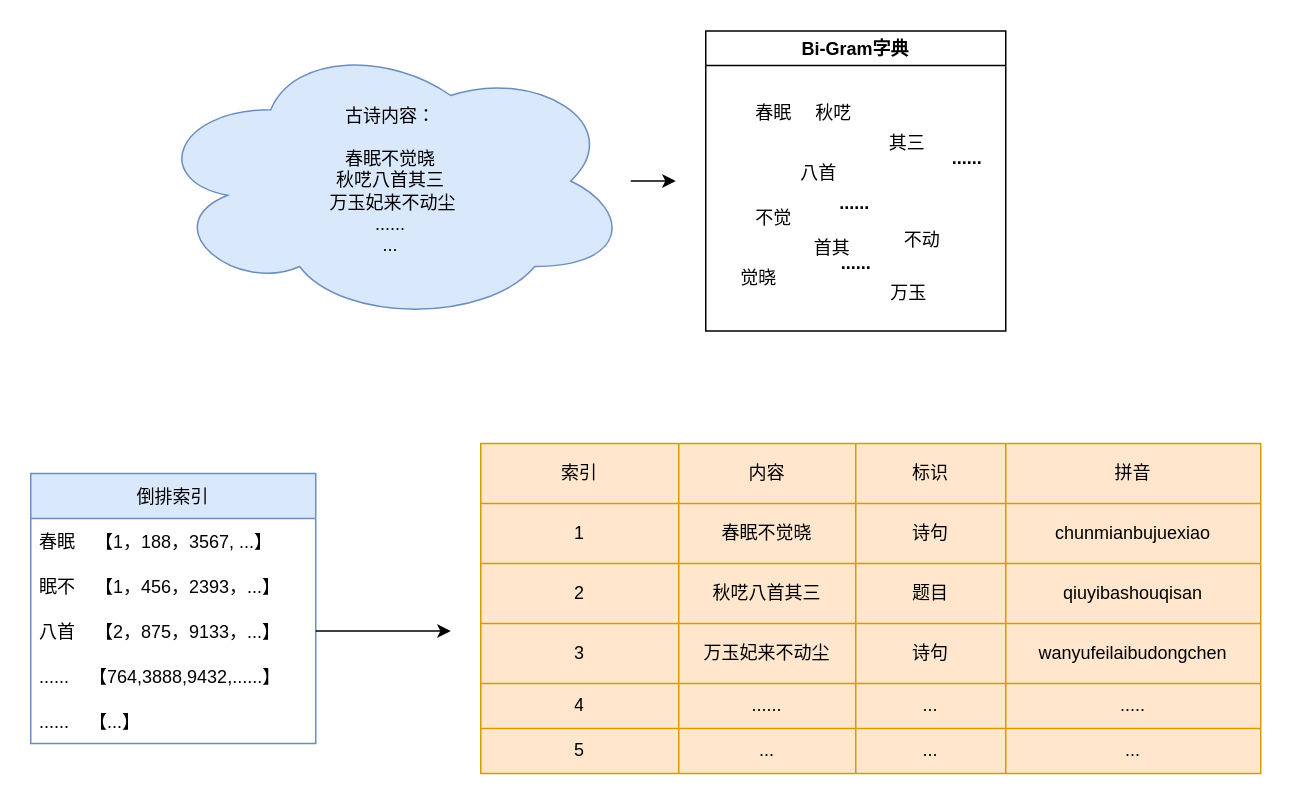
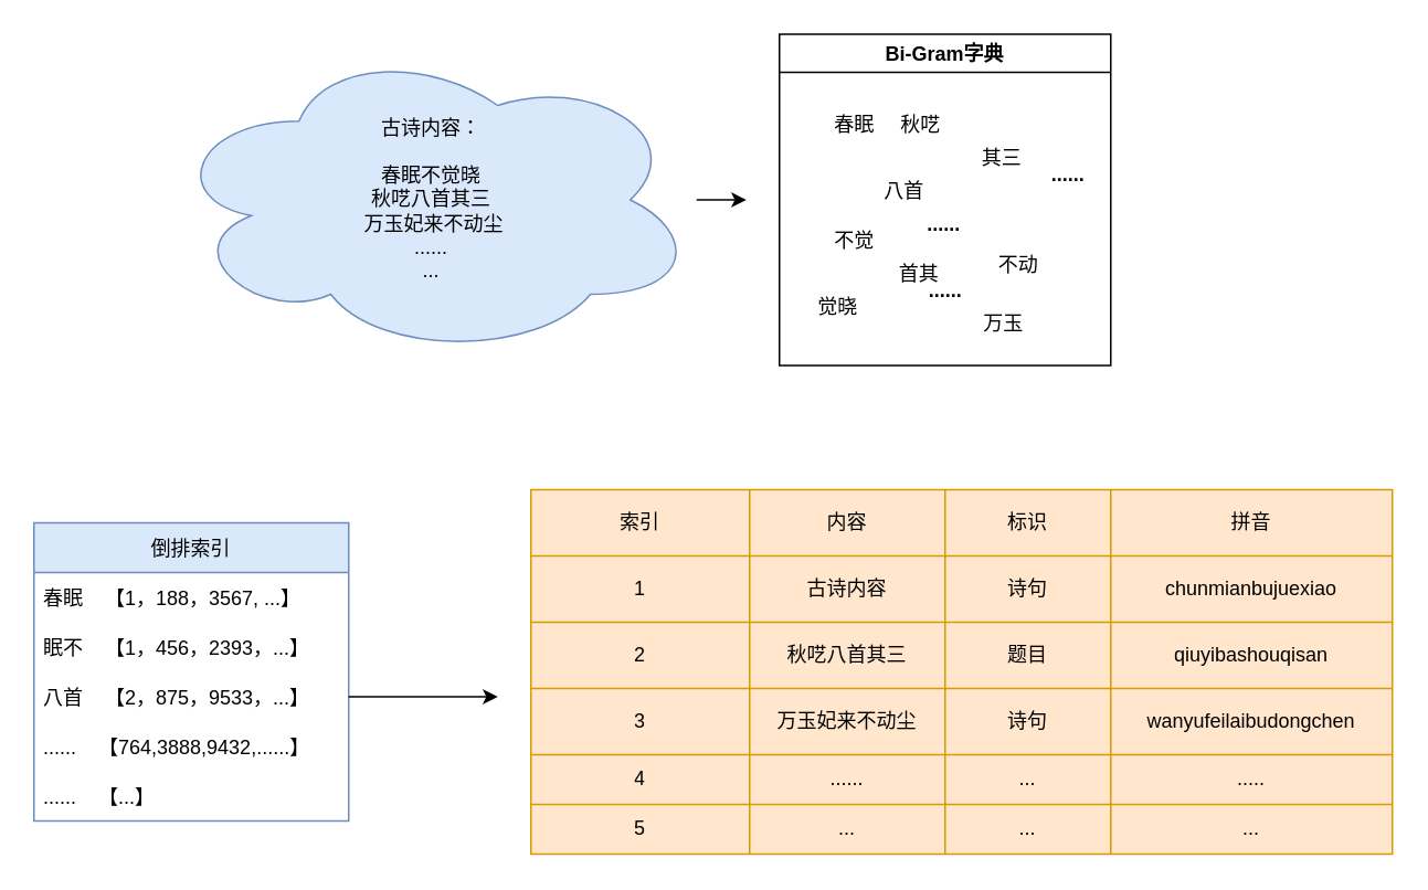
  <mxCell id="0" />
  <mxCell id="1" parent="0" />
  <mxCell id="2" style="edgeStyle=orthogonalEdgeStyle;rounded=0;orthogonalLoop=1;jettySize=auto;html=1;" edge="1" parent="1" source="3"><mxGeometry relative="1" as="geometry"><mxPoint x="450" y="120" as="targetPoint" /></mxGeometry></mxCell>
  <mxCell id="3" value="古诗内容：&lt;br&gt;&lt;br&gt;春眠不觉晓&lt;br&gt;秋呓八首其三&lt;br&gt;&amp;nbsp;万玉妃来不动尘&lt;br&gt;......&lt;br&gt;..." style="ellipse;shape=cloud;whiteSpace=wrap;html=1;fillColor=#dae8fc;strokeColor=#6c8ebf;" vertex="1" parent="1"><mxGeometry x="100" y="25" width="320" height="190" as="geometry" /></mxCell>
  <mxCell id="4" value="" style="shape=table;startSize=0;container=1;collapsible=0;childLayout=tableLayout;fillColor=#ffe6cc;strokeColor=#d79b00;" vertex="1" parent="1"><mxGeometry x="320" y="295" width="520" height="220" as="geometry" /></mxCell>
  <mxCell id="5" value="" style="shape=tableRow;horizontal=0;startSize=0;swimlaneHead=0;swimlaneBody=0;top=0;left=0;bottom=0;right=0;collapsible=0;dropTarget=0;fillColor=none;points=[[0,0.5],[1,0.5]];portConstraint=eastwest;" vertex="1" parent="4"><mxGeometry width="520" height="40" as="geometry" /></mxCell>
  <mxCell id="6" value="索引" style="shape=partialRectangle;html=1;whiteSpace=wrap;connectable=0;overflow=hidden;fillColor=none;top=0;left=0;bottom=0;right=0;pointerEvents=1;" vertex="1" parent="5"><mxGeometry width="132" height="40" as="geometry"><mxRectangle width="132" height="40" as="alternateBounds" /></mxGeometry></mxCell>
  <mxCell id="7" value="内容" style="shape=partialRectangle;html=1;whiteSpace=wrap;connectable=0;overflow=hidden;fillColor=none;top=0;left=0;bottom=0;right=0;pointerEvents=1;" vertex="1" parent="5"><mxGeometry x="132" width="118" height="40" as="geometry"><mxRectangle width="118" height="40" as="alternateBounds" /></mxGeometry></mxCell>
  <mxCell id="8" value="标识" style="shape=partialRectangle;html=1;whiteSpace=wrap;connectable=0;overflow=hidden;fillColor=none;top=0;left=0;bottom=0;right=0;pointerEvents=1;" vertex="1" parent="5"><mxGeometry x="250" width="100" height="40" as="geometry"><mxRectangle width="100" height="40" as="alternateBounds" /></mxGeometry></mxCell>
  <mxCell id="9" value="拼音" style="shape=partialRectangle;html=1;whiteSpace=wrap;connectable=0;overflow=hidden;fillColor=none;top=0;left=0;bottom=0;right=0;pointerEvents=1;" vertex="1" parent="5"><mxGeometry x="350" width="170" height="40" as="geometry"><mxRectangle width="170" height="40" as="alternateBounds" /></mxGeometry></mxCell>
  <mxCell id="10" value="" style="shape=tableRow;horizontal=0;startSize=0;swimlaneHead=0;swimlaneBody=0;top=0;left=0;bottom=0;right=0;collapsible=0;dropTarget=0;fillColor=none;points=[[0,0.5],[1,0.5]];portConstraint=eastwest;" vertex="1" parent="4"><mxGeometry y="40" width="520" height="40" as="geometry" /></mxCell>
  <mxCell id="11" value="1" style="shape=partialRectangle;html=1;whiteSpace=wrap;connectable=0;overflow=hidden;fillColor=none;top=0;left=0;bottom=0;right=0;pointerEvents=1;" vertex="1" parent="10"><mxGeometry width="132" height="40" as="geometry"><mxRectangle width="132" height="40" as="alternateBounds" /></mxGeometry></mxCell>
- <mxCell id="12" value="&lt;span style=&quot;text-align: left;&quot;&gt;春眠不觉晓&lt;/span&gt;" style="shape=partialRectangle;html=1;whiteSpace=wrap;connectable=0;overflow=hidden;fillColor=none;top=0;left=0;bottom=0;right=0;pointerEvents=1;" vertex="1" parent="10"><mxGeometry x="132" width="118" height="40" as="geometry"><mxRectangle width="118" height="40" as="alternateBounds" /></mxGeometry></mxCell>
+ <mxCell id="12" value="&lt;span style=&quot;text-align: left;&quot;&gt;古诗内容&lt;/span&gt;" style="shape=partialRectangle;html=1;whiteSpace=wrap;connectable=0;overflow=hidden;fillColor=none;top=0;left=0;bottom=0;right=0;pointerEvents=1;" vertex="1" parent="10"><mxGeometry x="132" width="118" height="40" as="geometry"><mxRectangle width="118" height="40" as="alternateBounds" /></mxGeometry></mxCell>
  <mxCell id="13" value="诗句" style="shape=partialRectangle;html=1;whiteSpace=wrap;connectable=0;overflow=hidden;fillColor=none;top=0;left=0;bottom=0;right=0;pointerEvents=1;" vertex="1" parent="10"><mxGeometry x="250" width="100" height="40" as="geometry"><mxRectangle width="100" height="40" as="alternateBounds" /></mxGeometry></mxCell>
  <mxCell id="14" value="chunmianbujuexiao" style="shape=partialRectangle;html=1;whiteSpace=wrap;connectable=0;overflow=hidden;fillColor=none;top=0;left=0;bottom=0;right=0;pointerEvents=1;" vertex="1" parent="10"><mxGeometry x="350" width="170" height="40" as="geometry"><mxRectangle width="170" height="40" as="alternateBounds" /></mxGeometry></mxCell>
  <mxCell id="15" value="" style="shape=tableRow;horizontal=0;startSize=0;swimlaneHead=0;swimlaneBody=0;top=0;left=0;bottom=0;right=0;collapsible=0;dropTarget=0;fillColor=none;points=[[0,0.5],[1,0.5]];portConstraint=eastwest;" vertex="1" parent="4"><mxGeometry y="80" width="520" height="40" as="geometry" /></mxCell>
  <mxCell id="16" value="2" style="shape=partialRectangle;html=1;whiteSpace=wrap;connectable=0;overflow=hidden;fillColor=none;top=0;left=0;bottom=0;right=0;pointerEvents=1;" vertex="1" parent="15"><mxGeometry width="132" height="40" as="geometry"><mxRectangle width="132" height="40" as="alternateBounds" /></mxGeometry></mxCell>
  <mxCell id="17" value="&lt;span style=&quot;text-align: left;&quot;&gt;秋呓八首其三&lt;/span&gt;" style="shape=partialRectangle;html=1;whiteSpace=wrap;connectable=0;overflow=hidden;fillColor=none;top=0;left=0;bottom=0;right=0;pointerEvents=1;" vertex="1" parent="15"><mxGeometry x="132" width="118" height="40" as="geometry"><mxRectangle width="118" height="40" as="alternateBounds" /></mxGeometry></mxCell>
  <mxCell id="18" value="题目" style="shape=partialRectangle;html=1;whiteSpace=wrap;connectable=0;overflow=hidden;fillColor=none;top=0;left=0;bottom=0;right=0;pointerEvents=1;" vertex="1" parent="15"><mxGeometry x="250" width="100" height="40" as="geometry"><mxRectangle width="100" height="40" as="alternateBounds" /></mxGeometry></mxCell>
  <mxCell id="19" value="qiuyibashouqisan" style="shape=partialRectangle;html=1;whiteSpace=wrap;connectable=0;overflow=hidden;fillColor=none;top=0;left=0;bottom=0;right=0;pointerEvents=1;" vertex="1" parent="15"><mxGeometry x="350" width="170" height="40" as="geometry"><mxRectangle width="170" height="40" as="alternateBounds" /></mxGeometry></mxCell>
  <mxCell id="20" value="" style="shape=tableRow;horizontal=0;startSize=0;swimlaneHead=0;swimlaneBody=0;top=0;left=0;bottom=0;right=0;collapsible=0;dropTarget=0;fillColor=none;points=[[0,0.5],[1,0.5]];portConstraint=eastwest;" vertex="1" parent="4"><mxGeometry y="120" width="520" height="40" as="geometry" /></mxCell>
  <mxCell id="21" value="3" style="shape=partialRectangle;html=1;whiteSpace=wrap;connectable=0;overflow=hidden;fillColor=none;top=0;left=0;bottom=0;right=0;pointerEvents=1;" vertex="1" parent="20"><mxGeometry width="132" height="40" as="geometry"><mxRectangle width="132" height="40" as="alternateBounds" /></mxGeometry></mxCell>
  <mxCell id="22" value="&lt;span style=&quot;text-align: left;&quot;&gt;万玉妃来不动尘&lt;/span&gt;" style="shape=partialRectangle;html=1;whiteSpace=wrap;connectable=0;overflow=hidden;fillColor=none;top=0;left=0;bottom=0;right=0;pointerEvents=1;" vertex="1" parent="20"><mxGeometry x="132" width="118" height="40" as="geometry"><mxRectangle width="118" height="40" as="alternateBounds" /></mxGeometry></mxCell>
  <mxCell id="23" value="诗句" style="shape=partialRectangle;html=1;whiteSpace=wrap;connectable=0;overflow=hidden;fillColor=none;top=0;left=0;bottom=0;right=0;pointerEvents=1;" vertex="1" parent="20"><mxGeometry x="250" width="100" height="40" as="geometry"><mxRectangle width="100" height="40" as="alternateBounds" /></mxGeometry></mxCell>
  <mxCell id="24" value="wanyufeilaibudongchen" style="shape=partialRectangle;html=1;whiteSpace=wrap;connectable=0;overflow=hidden;fillColor=none;top=0;left=0;bottom=0;right=0;pointerEvents=1;" vertex="1" parent="20"><mxGeometry x="350" width="170" height="40" as="geometry"><mxRectangle width="170" height="40" as="alternateBounds" /></mxGeometry></mxCell>
  <mxCell id="25" value="" style="shape=tableRow;horizontal=0;startSize=0;swimlaneHead=0;swimlaneBody=0;top=0;left=0;bottom=0;right=0;collapsible=0;dropTarget=0;fillColor=none;points=[[0,0.5],[1,0.5]];portConstraint=eastwest;" vertex="1" parent="4"><mxGeometry y="160" width="520" height="30" as="geometry" /></mxCell>
  <mxCell id="26" value="4" style="shape=partialRectangle;html=1;whiteSpace=wrap;connectable=0;overflow=hidden;fillColor=none;top=0;left=0;bottom=0;right=0;pointerEvents=1;" vertex="1" parent="25"><mxGeometry width="132" height="30" as="geometry"><mxRectangle width="132" height="30" as="alternateBounds" /></mxGeometry></mxCell>
  <mxCell id="27" value="......" style="shape=partialRectangle;html=1;whiteSpace=wrap;connectable=0;overflow=hidden;fillColor=none;top=0;left=0;bottom=0;right=0;pointerEvents=1;" vertex="1" parent="25"><mxGeometry x="132" width="118" height="30" as="geometry"><mxRectangle width="118" height="30" as="alternateBounds" /></mxGeometry></mxCell>
  <mxCell id="28" value="..." style="shape=partialRectangle;html=1;whiteSpace=wrap;connectable=0;overflow=hidden;fillColor=none;top=0;left=0;bottom=0;right=0;pointerEvents=1;" vertex="1" parent="25"><mxGeometry x="250" width="100" height="30" as="geometry"><mxRectangle width="100" height="30" as="alternateBounds" /></mxGeometry></mxCell>
  <mxCell id="29" value="....." style="shape=partialRectangle;html=1;whiteSpace=wrap;connectable=0;overflow=hidden;fillColor=none;top=0;left=0;bottom=0;right=0;pointerEvents=1;" vertex="1" parent="25"><mxGeometry x="350" width="170" height="30" as="geometry"><mxRectangle width="170" height="30" as="alternateBounds" /></mxGeometry></mxCell>
  <mxCell id="30" style="shape=tableRow;horizontal=0;startSize=0;swimlaneHead=0;swimlaneBody=0;top=0;left=0;bottom=0;right=0;collapsible=0;dropTarget=0;fillColor=none;points=[[0,0.5],[1,0.5]];portConstraint=eastwest;" vertex="1" parent="4"><mxGeometry y="190" width="520" height="30" as="geometry" /></mxCell>
  <mxCell id="31" value="5" style="shape=partialRectangle;html=1;whiteSpace=wrap;connectable=0;overflow=hidden;fillColor=none;top=0;left=0;bottom=0;right=0;pointerEvents=1;" vertex="1" parent="30"><mxGeometry width="132" height="30" as="geometry"><mxRectangle width="132" height="30" as="alternateBounds" /></mxGeometry></mxCell>
  <mxCell id="32" value="..." style="shape=partialRectangle;html=1;whiteSpace=wrap;connectable=0;overflow=hidden;fillColor=none;top=0;left=0;bottom=0;right=0;pointerEvents=1;" vertex="1" parent="30"><mxGeometry x="132" width="118" height="30" as="geometry"><mxRectangle width="118" height="30" as="alternateBounds" /></mxGeometry></mxCell>
  <mxCell id="33" value="..." style="shape=partialRectangle;html=1;whiteSpace=wrap;connectable=0;overflow=hidden;fillColor=none;top=0;left=0;bottom=0;right=0;pointerEvents=1;" vertex="1" parent="30"><mxGeometry x="250" width="100" height="30" as="geometry"><mxRectangle width="100" height="30" as="alternateBounds" /></mxGeometry></mxCell>
  <mxCell id="34" value="..." style="shape=partialRectangle;html=1;whiteSpace=wrap;connectable=0;overflow=hidden;fillColor=none;top=0;left=0;bottom=0;right=0;pointerEvents=1;" vertex="1" parent="30"><mxGeometry x="350" width="170" height="30" as="geometry"><mxRectangle width="170" height="30" as="alternateBounds" /></mxGeometry></mxCell>
  <mxCell id="35" value="Bi-Gram字典" style="swimlane;" vertex="1" parent="1"><mxGeometry x="470" y="20" width="200" height="200" as="geometry" /></mxCell>
  <mxCell id="36" value="春眠" style="text;html=1;align=center;verticalAlign=middle;resizable=0;points=[];autosize=1;strokeColor=none;fillColor=none;" vertex="1" parent="35"><mxGeometry x="20" y="40" width="50" height="30" as="geometry" /></mxCell>
  <mxCell id="37" value="不觉" style="text;html=1;align=center;verticalAlign=middle;resizable=0;points=[];autosize=1;strokeColor=none;fillColor=none;" vertex="1" parent="35"><mxGeometry x="20" y="110" width="50" height="30" as="geometry" /></mxCell>
  <mxCell id="38" value="觉晓" style="text;html=1;align=center;verticalAlign=middle;resizable=0;points=[];autosize=1;strokeColor=none;fillColor=none;" vertex="1" parent="35"><mxGeometry x="10" y="150" width="50" height="30" as="geometry" /></mxCell>
  <mxCell id="39" value="&lt;span style=&quot;&quot;&gt;秋呓&lt;/span&gt;" style="text;html=1;align=center;verticalAlign=middle;resizable=0;points=[];autosize=1;strokeColor=none;fillColor=none;" vertex="1" parent="35"><mxGeometry x="60" y="40" width="50" height="30" as="geometry" /></mxCell>
  <mxCell id="40" value="八首" style="text;html=1;align=center;verticalAlign=middle;resizable=0;points=[];autosize=1;strokeColor=none;fillColor=none;" vertex="1" parent="35"><mxGeometry x="50" y="80" width="50" height="30" as="geometry" /></mxCell>
  <mxCell id="41" value="首其" style="text;html=1;align=center;verticalAlign=middle;resizable=0;points=[];autosize=1;strokeColor=none;fillColor=none;" vertex="1" parent="35"><mxGeometry x="59" y="130" width="50" height="30" as="geometry" /></mxCell>
  <mxCell id="42" value="其三" style="text;html=1;align=center;verticalAlign=middle;resizable=0;points=[];autosize=1;strokeColor=none;fillColor=none;" vertex="1" parent="35"><mxGeometry x="109" y="60" width="50" height="30" as="geometry" /></mxCell>
  <mxCell id="43" value="万玉" style="text;html=1;align=center;verticalAlign=middle;resizable=0;points=[];autosize=1;strokeColor=none;fillColor=none;" vertex="1" parent="35"><mxGeometry x="110" y="160" width="50" height="30" as="geometry" /></mxCell>
  <mxCell id="44" value="&lt;b&gt;......&lt;/b&gt;" style="text;html=1;align=center;verticalAlign=middle;resizable=0;points=[];autosize=1;strokeColor=none;fillColor=none;" vertex="1" parent="35"><mxGeometry x="154" y="70" width="40" height="30" as="geometry" /></mxCell>
  <mxCell id="45" value="&lt;b&gt;......&lt;/b&gt;" style="text;html=1;align=center;verticalAlign=middle;resizable=0;points=[];autosize=1;strokeColor=none;fillColor=none;" vertex="1" parent="35"><mxGeometry x="79" y="100" width="40" height="30" as="geometry" /></mxCell>
  <mxCell id="46" value="不动" style="text;html=1;align=center;verticalAlign=middle;resizable=0;points=[];autosize=1;strokeColor=none;fillColor=none;" vertex="1" parent="35"><mxGeometry x="119" y="125" width="50" height="30" as="geometry" /></mxCell>
  <mxCell id="47" value="&lt;b&gt;......&lt;/b&gt;" style="text;html=1;align=center;verticalAlign=middle;resizable=0;points=[];autosize=1;strokeColor=none;fillColor=none;" vertex="1" parent="1"><mxGeometry x="550" y="160" width="40" height="30" as="geometry" /></mxCell>
  <mxCell id="48" value="倒排索引" style="swimlane;fontStyle=0;childLayout=stackLayout;horizontal=1;startSize=30;horizontalStack=0;resizeParent=1;resizeParentMax=0;resizeLast=0;collapsible=1;marginBottom=0;fillColor=#dae8fc;strokeColor=#6c8ebf;" vertex="1" parent="1"><mxGeometry x="20" y="315" width="190" height="180" as="geometry" /></mxCell>
  <mxCell id="49" value="春眠    【1，188，3567, ...】" style="text;strokeColor=none;fillColor=none;align=left;verticalAlign=middle;spacingLeft=4;spacingRight=4;overflow=hidden;points=[[0,0.5],[1,0.5]];portConstraint=eastwest;rotatable=0;" vertex="1" parent="48"><mxGeometry y="30" width="190" height="30" as="geometry" /></mxCell>
  <mxCell id="50" value="眠不    【1，456，2393，...】" style="text;strokeColor=none;fillColor=none;align=left;verticalAlign=middle;spacingLeft=4;spacingRight=4;overflow=hidden;points=[[0,0.5],[1,0.5]];portConstraint=eastwest;rotatable=0;" vertex="1" parent="48"><mxGeometry y="60" width="190" height="30" as="geometry" /></mxCell>
- <mxCell id="51" value="八首    【2，875，9133，...】" style="text;strokeColor=none;fillColor=none;align=left;verticalAlign=middle;spacingLeft=4;spacingRight=4;overflow=hidden;points=[[0,0.5],[1,0.5]];portConstraint=eastwest;rotatable=0;" vertex="1" parent="48"><mxGeometry y="90" width="190" height="30" as="geometry" /></mxCell>
+ <mxCell id="51" value="八首    【2，875，9533，...】" style="text;strokeColor=none;fillColor=none;align=left;verticalAlign=middle;spacingLeft=4;spacingRight=4;overflow=hidden;points=[[0,0.5],[1,0.5]];portConstraint=eastwest;rotatable=0;" vertex="1" parent="48"><mxGeometry y="90" width="190" height="30" as="geometry" /></mxCell>
  <mxCell id="52" value="......    【764,3888,9432,......】" style="text;strokeColor=none;fillColor=none;align=left;verticalAlign=middle;spacingLeft=4;spacingRight=4;overflow=hidden;points=[[0,0.5],[1,0.5]];portConstraint=eastwest;rotatable=0;" vertex="1" parent="48"><mxGeometry y="120" width="190" height="30" as="geometry" /></mxCell>
  <mxCell id="53" value="......    【...】" style="text;strokeColor=none;fillColor=none;align=left;verticalAlign=middle;spacingLeft=4;spacingRight=4;overflow=hidden;points=[[0,0.5],[1,0.5]];portConstraint=eastwest;rotatable=0;" vertex="1" parent="48"><mxGeometry y="150" width="190" height="30" as="geometry" /></mxCell>
  <mxCell id="54" style="edgeStyle=orthogonalEdgeStyle;rounded=0;orthogonalLoop=1;jettySize=auto;html=1;" edge="1" parent="1" source="51"><mxGeometry relative="1" as="geometry"><mxPoint x="300" y="420" as="targetPoint" /></mxGeometry></mxCell>
